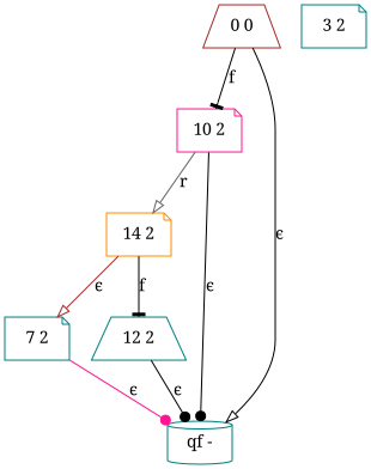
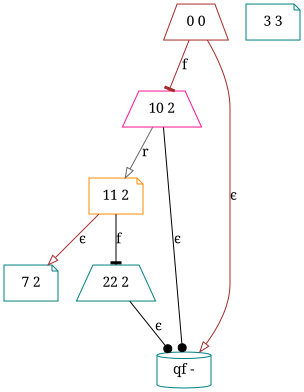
  digraph {
    fontname="Noto Serif"
    node [color=teal fontname="Noto Serif" shape=note]
    edge [arrowhead=onormal color=black fontname="Noto Serif"]
-   "10 2" [color=deeppink]
-   "11 2" [color=darkorange label="14 2"]
+   "10 2" [color=deeppink shape=trapezium]
+   "11 2" [color=darkorange]
    "qf -" [shape=cylinder]
    n4 [label="7 2"]
-   "12 2" [shape=trapezium]
+   "12 2" [shape=trapezium label="22 2"]
    "0 0" [color=brown shape=trapezium]
-   "3 2"
+   "3 2" [label="3 3"]
    "10 2" -> "11 2" [color=gray40 label=r]
    "10 2" -> "qf -" [arrowhead=dot label="ϵ"]
    "11 2" -> n4 [color=brown label="ϵ"]
    "11 2" -> "12 2" [arrowhead=tee label=f]
-   n4 -> "qf -" [arrowhead=dot color=deeppink label="ϵ"]
    "12 2" -> "qf -" [arrowhead=dot label="ϵ"]
-   "0 0" -> "10 2" [arrowhead=tee label=f]
-   "0 0" -> "qf -" [label="ϵ"]
+   "0 0" -> "10 2" [arrowhead=tee color=brown label=f]
+   "0 0" -> "qf -" [color=brown label="ϵ"]
  }
